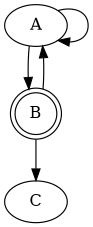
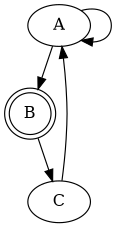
  digraph {
    fontname="DejaVu Serif"
    node [fontname="DejaVu Serif" shape=ellipse]
    edge [fontname="DejaVu Serif"]
    A
    B [shape=doublecircle]
    C
    A -> A
    A -> B
-   B -> A
+   C -> A
    B -> C
  }
